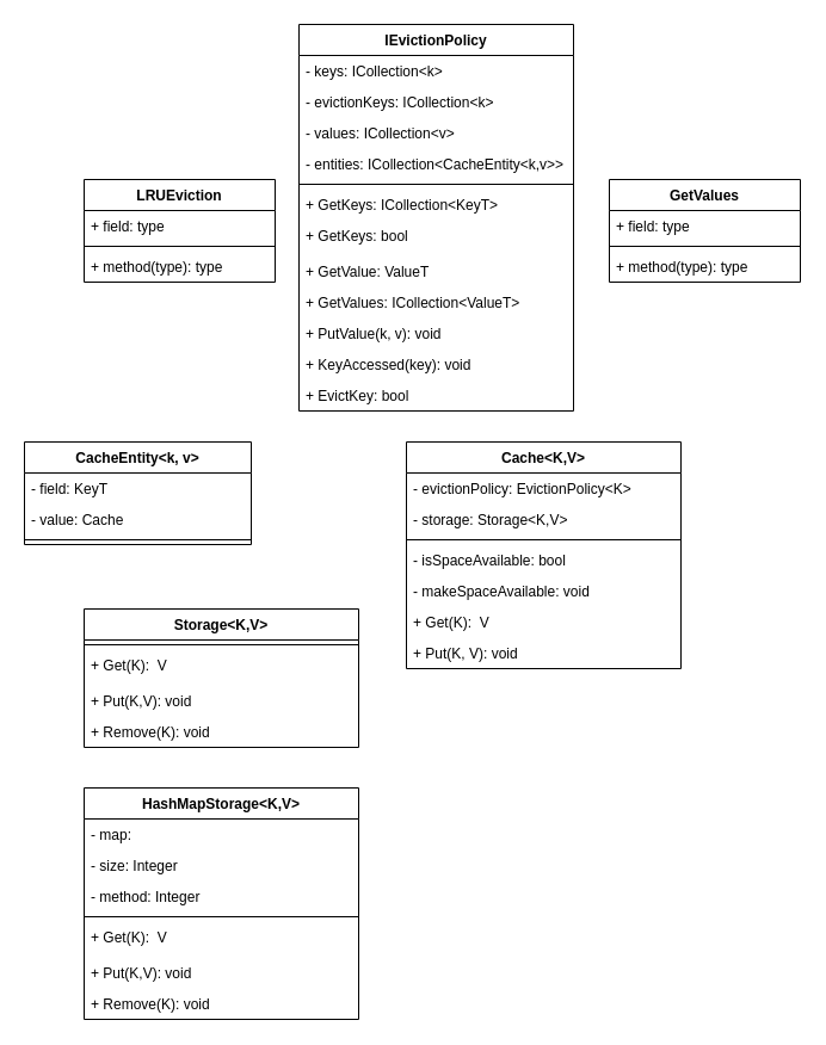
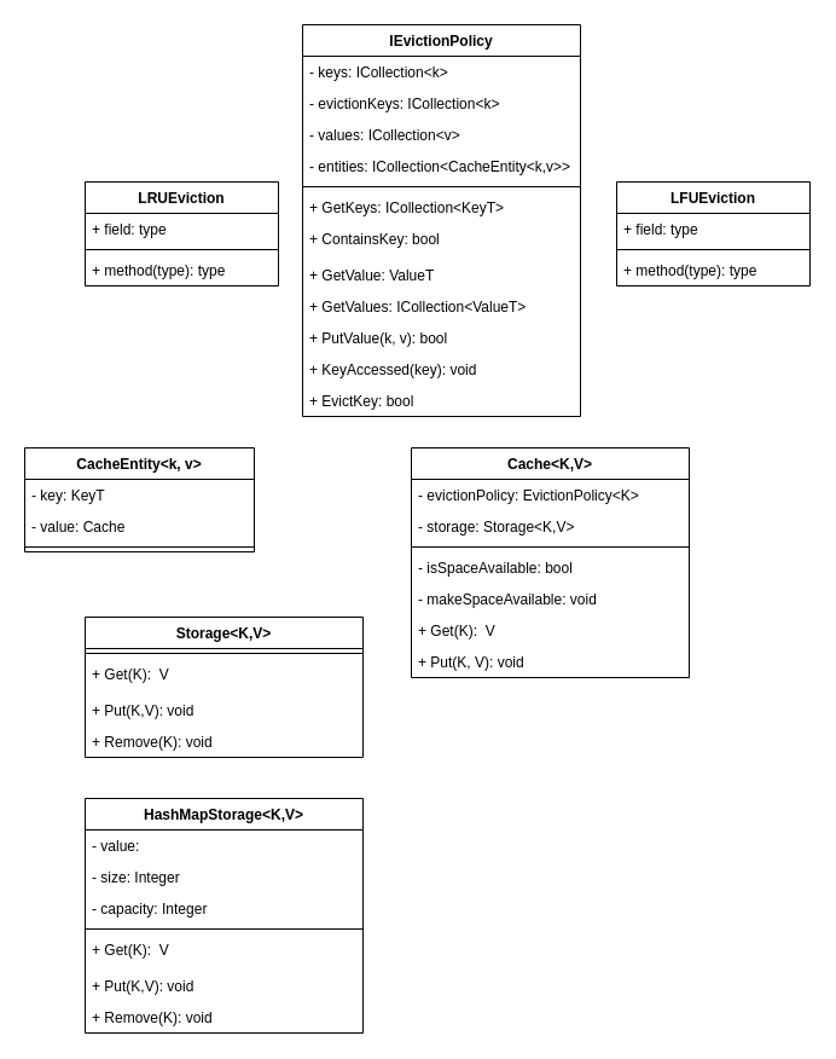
  <mxCell id="0" />
  <mxCell id="1" parent="0" />
  <mxCell id="2" value="CacheEntity&lt;k, v&gt;" style="swimlane;fontStyle=1;align=center;verticalAlign=top;childLayout=stackLayout;horizontal=1;startSize=26;horizontalStack=0;resizeParent=1;resizeParentMax=0;resizeLast=0;collapsible=1;marginBottom=0;" parent="1" vertex="1"><mxGeometry x="20" y="370" width="190" height="86" as="geometry" /></mxCell>
- <mxCell id="3" value="- field: KeyT" style="text;strokeColor=none;fillColor=none;align=left;verticalAlign=top;spacingLeft=4;spacingRight=4;overflow=hidden;rotatable=0;points=[[0,0.5],[1,0.5]];portConstraint=eastwest;" parent="2" vertex="1"><mxGeometry y="26" width="190" height="26" as="geometry" /></mxCell>
+ <mxCell id="3" value="- key: KeyT" style="text;strokeColor=none;fillColor=none;align=left;verticalAlign=top;spacingLeft=4;spacingRight=4;overflow=hidden;rotatable=0;points=[[0,0.5],[1,0.5]];portConstraint=eastwest;" parent="2" vertex="1"><mxGeometry y="26" width="190" height="26" as="geometry" /></mxCell>
  <mxCell id="4" value="- value: Cache" style="text;strokeColor=none;fillColor=none;align=left;verticalAlign=top;spacingLeft=4;spacingRight=4;overflow=hidden;rotatable=0;points=[[0,0.5],[1,0.5]];portConstraint=eastwest;" parent="2" vertex="1"><mxGeometry y="52" width="190" height="26" as="geometry" /></mxCell>
  <mxCell id="5" value="" style="line;strokeWidth=1;fillColor=none;align=left;verticalAlign=middle;spacingTop=-1;spacingLeft=3;spacingRight=3;rotatable=0;labelPosition=right;points=[];portConstraint=eastwest;strokeColor=inherit;" parent="2" vertex="1"><mxGeometry y="78" width="190" height="8" as="geometry" /></mxCell>
  <mxCell id="6" value="IEvictionPolicy" style="swimlane;fontStyle=1;align=center;verticalAlign=top;childLayout=stackLayout;horizontal=1;startSize=26;horizontalStack=0;resizeParent=1;resizeParentMax=0;resizeLast=0;collapsible=1;marginBottom=0;" parent="1" vertex="1"><mxGeometry x="250" y="20" width="230" height="324" as="geometry" /></mxCell>
  <mxCell id="7" value="- keys: ICollection&lt;k&gt;" style="text;strokeColor=none;fillColor=none;align=left;verticalAlign=top;spacingLeft=4;spacingRight=4;overflow=hidden;rotatable=0;points=[[0,0.5],[1,0.5]];portConstraint=eastwest;" parent="6" vertex="1"><mxGeometry y="26" width="230" height="26" as="geometry" /></mxCell>
  <mxCell id="8" value="- evictionKeys: ICollection&lt;k&gt;" style="text;strokeColor=none;fillColor=none;align=left;verticalAlign=top;spacingLeft=4;spacingRight=4;overflow=hidden;rotatable=0;points=[[0,0.5],[1,0.5]];portConstraint=eastwest;" parent="6" vertex="1"><mxGeometry y="52" width="230" height="26" as="geometry" /></mxCell>
  <mxCell id="9" value="- values: ICollection&lt;v&gt;" style="text;strokeColor=none;fillColor=none;align=left;verticalAlign=top;spacingLeft=4;spacingRight=4;overflow=hidden;rotatable=0;points=[[0,0.5],[1,0.5]];portConstraint=eastwest;" parent="6" vertex="1"><mxGeometry y="78" width="230" height="26" as="geometry" /></mxCell>
  <mxCell id="10" value="- entities: ICollection&lt;CacheEntity&lt;k,v&gt;&gt;" style="text;strokeColor=none;fillColor=none;align=left;verticalAlign=top;spacingLeft=4;spacingRight=4;overflow=hidden;rotatable=0;points=[[0,0.5],[1,0.5]];portConstraint=eastwest;" parent="6" vertex="1"><mxGeometry y="104" width="230" height="26" as="geometry" /></mxCell>
  <mxCell id="11" value="" style="line;strokeWidth=1;fillColor=none;align=left;verticalAlign=middle;spacingTop=-1;spacingLeft=3;spacingRight=3;rotatable=0;labelPosition=right;points=[];portConstraint=eastwest;strokeColor=inherit;" parent="6" vertex="1"><mxGeometry y="130" width="230" height="8" as="geometry" /></mxCell>
  <mxCell id="12" value="+ GetKeys: ICollection&lt;KeyT&gt;" style="text;strokeColor=none;fillColor=none;align=left;verticalAlign=top;spacingLeft=4;spacingRight=4;overflow=hidden;rotatable=0;points=[[0,0.5],[1,0.5]];portConstraint=eastwest;" parent="6" vertex="1"><mxGeometry y="138" width="230" height="26" as="geometry" /></mxCell>
- <mxCell id="13" value="+ GetKeys: bool" style="text;strokeColor=none;fillColor=none;align=left;verticalAlign=top;spacingLeft=4;spacingRight=4;overflow=hidden;rotatable=0;points=[[0,0.5],[1,0.5]];portConstraint=eastwest;" parent="6" vertex="1"><mxGeometry y="164" width="230" height="30" as="geometry" /></mxCell>
+ <mxCell id="13" value="+ ContainsKey: bool" style="text;strokeColor=none;fillColor=none;align=left;verticalAlign=top;spacingLeft=4;spacingRight=4;overflow=hidden;rotatable=0;points=[[0,0.5],[1,0.5]];portConstraint=eastwest;" parent="6" vertex="1"><mxGeometry y="164" width="230" height="30" as="geometry" /></mxCell>
  <mxCell id="14" value="+ GetValue: ValueT" style="text;strokeColor=none;fillColor=none;align=left;verticalAlign=top;spacingLeft=4;spacingRight=4;overflow=hidden;rotatable=0;points=[[0,0.5],[1,0.5]];portConstraint=eastwest;" parent="6" vertex="1"><mxGeometry y="194" width="230" height="26" as="geometry" /></mxCell>
  <mxCell id="15" value="+ GetValues: ICollection&lt;ValueT&gt;" style="text;strokeColor=none;fillColor=none;align=left;verticalAlign=top;spacingLeft=4;spacingRight=4;overflow=hidden;rotatable=0;points=[[0,0.5],[1,0.5]];portConstraint=eastwest;" parent="6" vertex="1"><mxGeometry y="220" width="230" height="26" as="geometry" /></mxCell>
- <mxCell id="16" value="+ PutValue(k, v): void" style="text;strokeColor=none;fillColor=none;align=left;verticalAlign=top;spacingLeft=4;spacingRight=4;overflow=hidden;rotatable=0;points=[[0,0.5],[1,0.5]];portConstraint=eastwest;" parent="6" vertex="1"><mxGeometry y="246" width="230" height="26" as="geometry" /></mxCell>
+ <mxCell id="16" value="+ PutValue(k, v): bool" style="text;strokeColor=none;fillColor=none;align=left;verticalAlign=top;spacingLeft=4;spacingRight=4;overflow=hidden;rotatable=0;points=[[0,0.5],[1,0.5]];portConstraint=eastwest;" parent="6" vertex="1"><mxGeometry y="246" width="230" height="26" as="geometry" /></mxCell>
  <mxCell id="17" value="+ KeyAccessed(key): void" style="text;strokeColor=none;fillColor=none;align=left;verticalAlign=top;spacingLeft=4;spacingRight=4;overflow=hidden;rotatable=0;points=[[0,0.5],[1,0.5]];portConstraint=eastwest;" parent="6" vertex="1"><mxGeometry y="272" width="230" height="26" as="geometry" /></mxCell>
  <mxCell id="18" value="+ EvictKey: bool" style="text;strokeColor=none;fillColor=none;align=left;verticalAlign=top;spacingLeft=4;spacingRight=4;overflow=hidden;rotatable=0;points=[[0,0.5],[1,0.5]];portConstraint=eastwest;" vertex="1" parent="6"><mxGeometry y="298" width="230" height="26" as="geometry" /></mxCell>
  <mxCell id="19" value="LRUEviction" style="swimlane;fontStyle=1;align=center;verticalAlign=top;childLayout=stackLayout;horizontal=1;startSize=26;horizontalStack=0;resizeParent=1;resizeParentMax=0;resizeLast=0;collapsible=1;marginBottom=0;" parent="1" vertex="1"><mxGeometry x="70" y="150" width="160" height="86" as="geometry" /></mxCell>
  <mxCell id="20" value="+ field: type" style="text;strokeColor=none;fillColor=none;align=left;verticalAlign=top;spacingLeft=4;spacingRight=4;overflow=hidden;rotatable=0;points=[[0,0.5],[1,0.5]];portConstraint=eastwest;" parent="19" vertex="1"><mxGeometry y="26" width="160" height="26" as="geometry" /></mxCell>
  <mxCell id="21" value="" style="line;strokeWidth=1;fillColor=none;align=left;verticalAlign=middle;spacingTop=-1;spacingLeft=3;spacingRight=3;rotatable=0;labelPosition=right;points=[];portConstraint=eastwest;strokeColor=inherit;" parent="19" vertex="1"><mxGeometry y="52" width="160" height="8" as="geometry" /></mxCell>
  <mxCell id="22" value="+ method(type): type" style="text;strokeColor=none;fillColor=none;align=left;verticalAlign=top;spacingLeft=4;spacingRight=4;overflow=hidden;rotatable=0;points=[[0,0.5],[1,0.5]];portConstraint=eastwest;" parent="19" vertex="1"><mxGeometry y="60" width="160" height="26" as="geometry" /></mxCell>
- <mxCell id="23" value="GetValues" style="swimlane;fontStyle=1;align=center;verticalAlign=top;childLayout=stackLayout;horizontal=1;startSize=26;horizontalStack=0;resizeParent=1;resizeParentMax=0;resizeLast=0;collapsible=1;marginBottom=0;" parent="1" vertex="1"><mxGeometry x="510" y="150" width="160" height="86" as="geometry" /></mxCell>
+ <mxCell id="23" value="LFUEviction" style="swimlane;fontStyle=1;align=center;verticalAlign=top;childLayout=stackLayout;horizontal=1;startSize=26;horizontalStack=0;resizeParent=1;resizeParentMax=0;resizeLast=0;collapsible=1;marginBottom=0;" parent="1" vertex="1"><mxGeometry x="510" y="150" width="160" height="86" as="geometry" /></mxCell>
  <mxCell id="24" value="+ field: type" style="text;strokeColor=none;fillColor=none;align=left;verticalAlign=top;spacingLeft=4;spacingRight=4;overflow=hidden;rotatable=0;points=[[0,0.5],[1,0.5]];portConstraint=eastwest;" parent="23" vertex="1"><mxGeometry y="26" width="160" height="26" as="geometry" /></mxCell>
  <mxCell id="25" value="" style="line;strokeWidth=1;fillColor=none;align=left;verticalAlign=middle;spacingTop=-1;spacingLeft=3;spacingRight=3;rotatable=0;labelPosition=right;points=[];portConstraint=eastwest;strokeColor=inherit;" parent="23" vertex="1"><mxGeometry y="52" width="160" height="8" as="geometry" /></mxCell>
  <mxCell id="26" value="+ method(type): type" style="text;strokeColor=none;fillColor=none;align=left;verticalAlign=top;spacingLeft=4;spacingRight=4;overflow=hidden;rotatable=0;points=[[0,0.5],[1,0.5]];portConstraint=eastwest;" parent="23" vertex="1"><mxGeometry y="60" width="160" height="26" as="geometry" /></mxCell>
  <mxCell id="27" value="Cache&lt;K,V&gt;" style="swimlane;fontStyle=1;align=center;verticalAlign=top;childLayout=stackLayout;horizontal=1;startSize=26;horizontalStack=0;resizeParent=1;resizeParentMax=0;resizeLast=0;collapsible=1;marginBottom=0;" parent="1" vertex="1"><mxGeometry x="340" y="370" width="230" height="190" as="geometry" /></mxCell>
  <mxCell id="28" value="- evictionPolicy: EvictionPolicy&lt;K&gt;" style="text;strokeColor=none;fillColor=none;align=left;verticalAlign=top;spacingLeft=4;spacingRight=4;overflow=hidden;rotatable=0;points=[[0,0.5],[1,0.5]];portConstraint=eastwest;" parent="27" vertex="1"><mxGeometry y="26" width="230" height="26" as="geometry" /></mxCell>
  <mxCell id="29" value="- storage: Storage&lt;K,V&gt;" style="text;strokeColor=none;fillColor=none;align=left;verticalAlign=top;spacingLeft=4;spacingRight=4;overflow=hidden;rotatable=0;points=[[0,0.5],[1,0.5]];portConstraint=eastwest;" parent="27" vertex="1"><mxGeometry y="52" width="230" height="26" as="geometry" /></mxCell>
  <mxCell id="30" value="" style="line;strokeWidth=1;fillColor=none;align=left;verticalAlign=middle;spacingTop=-1;spacingLeft=3;spacingRight=3;rotatable=0;labelPosition=right;points=[];portConstraint=eastwest;strokeColor=inherit;" parent="27" vertex="1"><mxGeometry y="78" width="230" height="8" as="geometry" /></mxCell>
  <mxCell id="31" value="- isSpaceAvailable: bool" style="text;strokeColor=none;fillColor=none;align=left;verticalAlign=top;spacingLeft=4;spacingRight=4;overflow=hidden;rotatable=0;points=[[0,0.5],[1,0.5]];portConstraint=eastwest;" parent="27" vertex="1"><mxGeometry y="86" width="230" height="26" as="geometry" /></mxCell>
  <mxCell id="32" value="- makeSpaceAvailable: void" style="text;strokeColor=none;fillColor=none;align=left;verticalAlign=top;spacingLeft=4;spacingRight=4;overflow=hidden;rotatable=0;points=[[0,0.5],[1,0.5]];portConstraint=eastwest;" parent="27" vertex="1"><mxGeometry y="112" width="230" height="26" as="geometry" /></mxCell>
  <mxCell id="33" value="+ Get(K):  V" style="text;strokeColor=none;fillColor=none;align=left;verticalAlign=top;spacingLeft=4;spacingRight=4;overflow=hidden;rotatable=0;points=[[0,0.5],[1,0.5]];portConstraint=eastwest;" parent="27" vertex="1"><mxGeometry y="138" width="230" height="26" as="geometry" /></mxCell>
  <mxCell id="34" value="+ Put(K, V): void" style="text;strokeColor=none;fillColor=none;align=left;verticalAlign=top;spacingLeft=4;spacingRight=4;overflow=hidden;rotatable=0;points=[[0,0.5],[1,0.5]];portConstraint=eastwest;" parent="27" vertex="1"><mxGeometry y="164" width="230" height="26" as="geometry" /></mxCell>
  <mxCell id="35" value="Storage&lt;K,V&gt;" style="swimlane;fontStyle=1;align=center;verticalAlign=top;childLayout=stackLayout;horizontal=1;startSize=26;horizontalStack=0;resizeParent=1;resizeParentMax=0;resizeLast=0;collapsible=1;marginBottom=0;" vertex="1" parent="1"><mxGeometry x="70" y="510" width="230" height="116" as="geometry" /></mxCell>
  <mxCell id="36" value="" style="line;strokeWidth=1;fillColor=none;align=left;verticalAlign=middle;spacingTop=-1;spacingLeft=3;spacingRight=3;rotatable=0;labelPosition=right;points=[];portConstraint=eastwest;strokeColor=inherit;" vertex="1" parent="35"><mxGeometry y="26" width="230" height="8" as="geometry" /></mxCell>
  <mxCell id="37" value="+ Get(K):  V" style="text;strokeColor=none;fillColor=none;align=left;verticalAlign=top;spacingLeft=4;spacingRight=4;overflow=hidden;rotatable=0;points=[[0,0.5],[1,0.5]];portConstraint=eastwest;" vertex="1" parent="35"><mxGeometry y="34" width="230" height="30" as="geometry" /></mxCell>
  <mxCell id="38" value="+ Put(K,V): void" style="text;strokeColor=none;fillColor=none;align=left;verticalAlign=top;spacingLeft=4;spacingRight=4;overflow=hidden;rotatable=0;points=[[0,0.5],[1,0.5]];portConstraint=eastwest;" vertex="1" parent="35"><mxGeometry y="64" width="230" height="26" as="geometry" /></mxCell>
  <mxCell id="39" value="+ Remove(K): void" style="text;strokeColor=none;fillColor=none;align=left;verticalAlign=top;spacingLeft=4;spacingRight=4;overflow=hidden;rotatable=0;points=[[0,0.5],[1,0.5]];portConstraint=eastwest;" vertex="1" parent="35"><mxGeometry y="90" width="230" height="26" as="geometry" /></mxCell>
  <mxCell id="40" value="HashMapStorage&lt;K,V&gt;" style="swimlane;fontStyle=1;align=center;verticalAlign=top;childLayout=stackLayout;horizontal=1;startSize=26;horizontalStack=0;resizeParent=1;resizeParentMax=0;resizeLast=0;collapsible=1;marginBottom=0;" vertex="1" parent="1"><mxGeometry x="70" y="660" width="230" height="194" as="geometry" /></mxCell>
- <mxCell id="41" value="- map:" style="text;strokeColor=none;fillColor=none;align=left;verticalAlign=top;spacingLeft=4;spacingRight=4;overflow=hidden;rotatable=0;points=[[0,0.5],[1,0.5]];portConstraint=eastwest;" vertex="1" parent="40"><mxGeometry y="26" width="230" height="26" as="geometry" /></mxCell>
+ <mxCell id="41" value="- value:" style="text;strokeColor=none;fillColor=none;align=left;verticalAlign=top;spacingLeft=4;spacingRight=4;overflow=hidden;rotatable=0;points=[[0,0.5],[1,0.5]];portConstraint=eastwest;" vertex="1" parent="40"><mxGeometry y="26" width="230" height="26" as="geometry" /></mxCell>
  <mxCell id="42" value="- size: Integer" style="text;strokeColor=none;fillColor=none;align=left;verticalAlign=top;spacingLeft=4;spacingRight=4;overflow=hidden;rotatable=0;points=[[0,0.5],[1,0.5]];portConstraint=eastwest;" vertex="1" parent="40"><mxGeometry y="52" width="230" height="26" as="geometry" /></mxCell>
- <mxCell id="43" value="- method: Integer" style="text;strokeColor=none;fillColor=none;align=left;verticalAlign=top;spacingLeft=4;spacingRight=4;overflow=hidden;rotatable=0;points=[[0,0.5],[1,0.5]];portConstraint=eastwest;" vertex="1" parent="40"><mxGeometry y="78" width="230" height="26" as="geometry" /></mxCell>
+ <mxCell id="43" value="- capacity: Integer" style="text;strokeColor=none;fillColor=none;align=left;verticalAlign=top;spacingLeft=4;spacingRight=4;overflow=hidden;rotatable=0;points=[[0,0.5],[1,0.5]];portConstraint=eastwest;" vertex="1" parent="40"><mxGeometry y="78" width="230" height="26" as="geometry" /></mxCell>
  <mxCell id="44" value="" style="line;strokeWidth=1;fillColor=none;align=left;verticalAlign=middle;spacingTop=-1;spacingLeft=3;spacingRight=3;rotatable=0;labelPosition=right;points=[];portConstraint=eastwest;strokeColor=inherit;" vertex="1" parent="40"><mxGeometry y="104" width="230" height="8" as="geometry" /></mxCell>
  <mxCell id="45" value="+ Get(K):  V" style="text;strokeColor=none;fillColor=none;align=left;verticalAlign=top;spacingLeft=4;spacingRight=4;overflow=hidden;rotatable=0;points=[[0,0.5],[1,0.5]];portConstraint=eastwest;" vertex="1" parent="40"><mxGeometry y="112" width="230" height="30" as="geometry" /></mxCell>
  <mxCell id="46" value="+ Put(K,V): void" style="text;strokeColor=none;fillColor=none;align=left;verticalAlign=top;spacingLeft=4;spacingRight=4;overflow=hidden;rotatable=0;points=[[0,0.5],[1,0.5]];portConstraint=eastwest;" vertex="1" parent="40"><mxGeometry y="142" width="230" height="26" as="geometry" /></mxCell>
  <mxCell id="47" value="+ Remove(K): void" style="text;strokeColor=none;fillColor=none;align=left;verticalAlign=top;spacingLeft=4;spacingRight=4;overflow=hidden;rotatable=0;points=[[0,0.5],[1,0.5]];portConstraint=eastwest;" vertex="1" parent="40"><mxGeometry y="168" width="230" height="26" as="geometry" /></mxCell>
